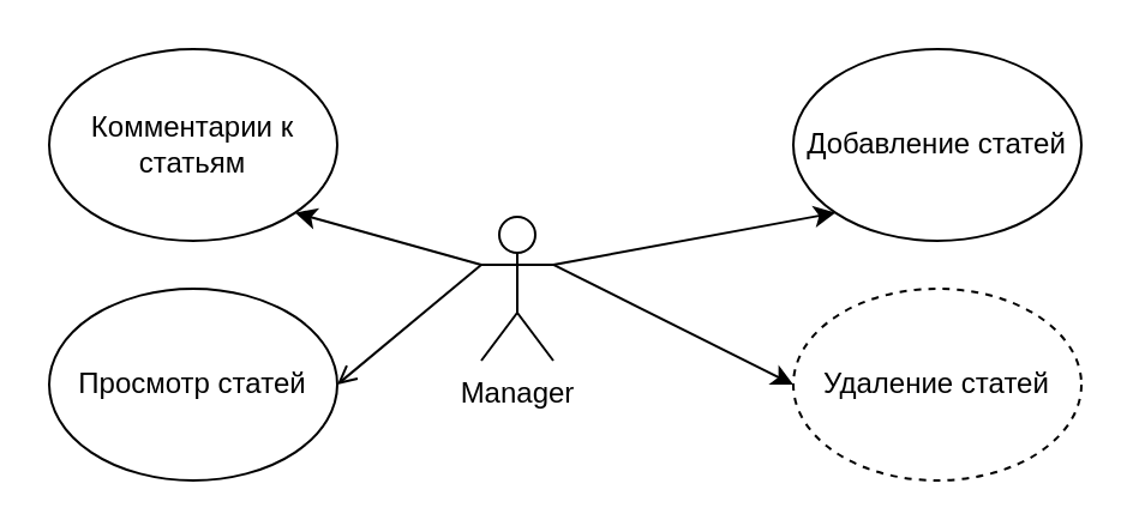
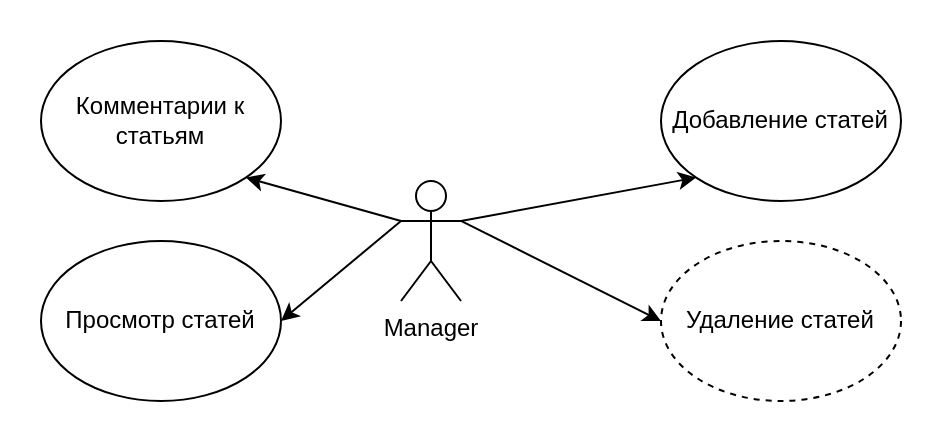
  <mxCell id="0" />
  <mxCell id="1" parent="0" />
  <mxCell id="2" style="edgeStyle=none;rounded=0;orthogonalLoop=1;jettySize=auto;html=1;exitX=1;exitY=0.333;exitDx=0;exitDy=0;exitPerimeter=0;entryX=0;entryY=0.5;entryDx=0;entryDy=0;" edge="1" parent="1" source="6" target="10"><mxGeometry relative="1" as="geometry" /></mxCell>
  <mxCell id="3" style="edgeStyle=none;rounded=0;orthogonalLoop=1;jettySize=auto;html=1;exitX=1;exitY=0.333;exitDx=0;exitDy=0;exitPerimeter=0;entryX=0;entryY=1;entryDx=0;entryDy=0;" edge="1" parent="1" source="6" target="9"><mxGeometry relative="1" as="geometry" /></mxCell>
  <mxCell id="4" style="rounded=0;orthogonalLoop=1;jettySize=auto;html=1;exitX=0;exitY=0.333;exitDx=0;exitDy=0;exitPerimeter=0;entryX=1;entryY=1;entryDx=0;entryDy=0;" edge="1" parent="1" source="6" target="8"><mxGeometry relative="1" as="geometry" /></mxCell>
- <mxCell id="5" style="edgeStyle=none;rounded=0;orthogonalLoop=1;jettySize=auto;html=1;exitX=0;exitY=0.333;exitDx=0;exitDy=0;exitPerimeter=0;entryX=1;entryY=0.5;entryDx=0;entryDy=0;endArrow=open;" edge="1" parent="1" source="6" target="7"><mxGeometry relative="1" as="geometry" /></mxCell>
+ <mxCell id="5" style="edgeStyle=none;rounded=0;orthogonalLoop=1;jettySize=auto;html=1;exitX=0;exitY=0.333;exitDx=0;exitDy=0;exitPerimeter=0;entryX=1;entryY=0.5;entryDx=0;entryDy=0;" edge="1" parent="1" source="6" target="7"><mxGeometry relative="1" as="geometry" /></mxCell>
  <mxCell id="6" value="Manager" style="shape=umlActor;verticalLabelPosition=bottom;verticalAlign=top;html=1;outlineConnect=0;" vertex="1" parent="1"><mxGeometry x="200" y="90" width="30" height="60" as="geometry" /></mxCell>
  <mxCell id="7" value="Просмотр статей" style="ellipse;whiteSpace=wrap;html=1;" vertex="1" parent="1"><mxGeometry x="20" y="120" width="120" height="80" as="geometry" /></mxCell>
  <mxCell id="8" value="Комментарии к статьям" style="ellipse;whiteSpace=wrap;html=1;" vertex="1" parent="1"><mxGeometry x="20" y="20" width="120" height="80" as="geometry" /></mxCell>
  <mxCell id="9" value="Добавление статей" style="ellipse;whiteSpace=wrap;html=1;" vertex="1" parent="1"><mxGeometry x="330" y="20" width="120" height="80" as="geometry" /></mxCell>
  <mxCell id="10" value="Удаление статей" style="ellipse;whiteSpace=wrap;html=1;dashed=1;" vertex="1" parent="1"><mxGeometry x="330" y="120" width="120" height="80" as="geometry" /></mxCell>
